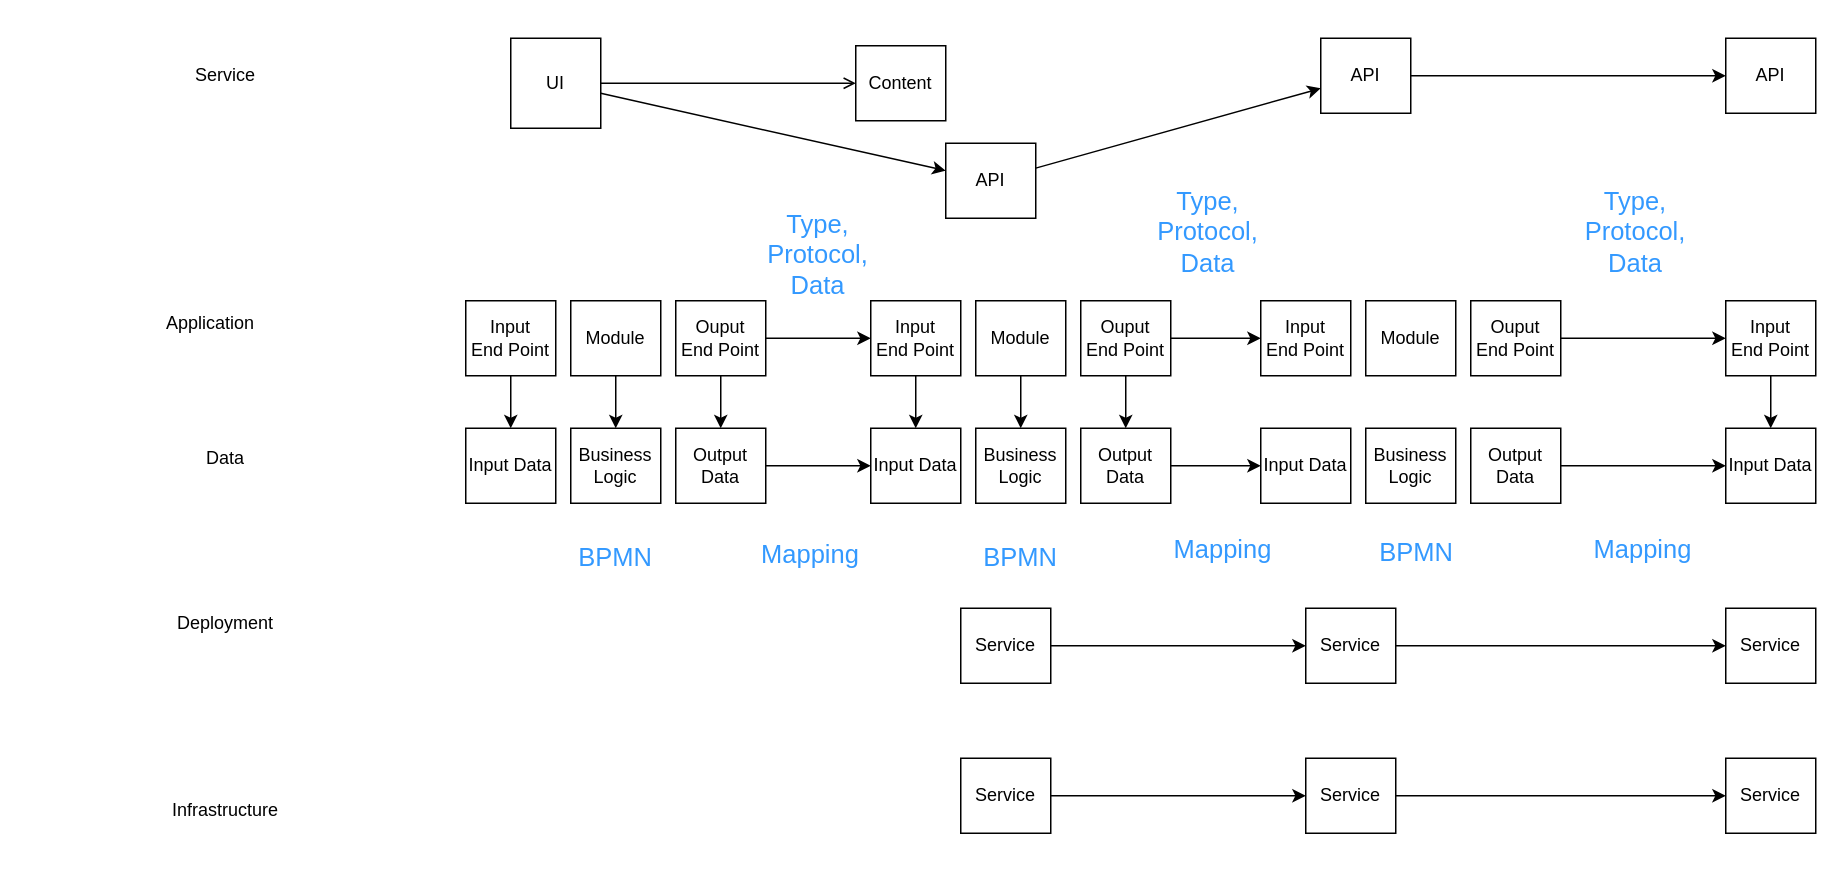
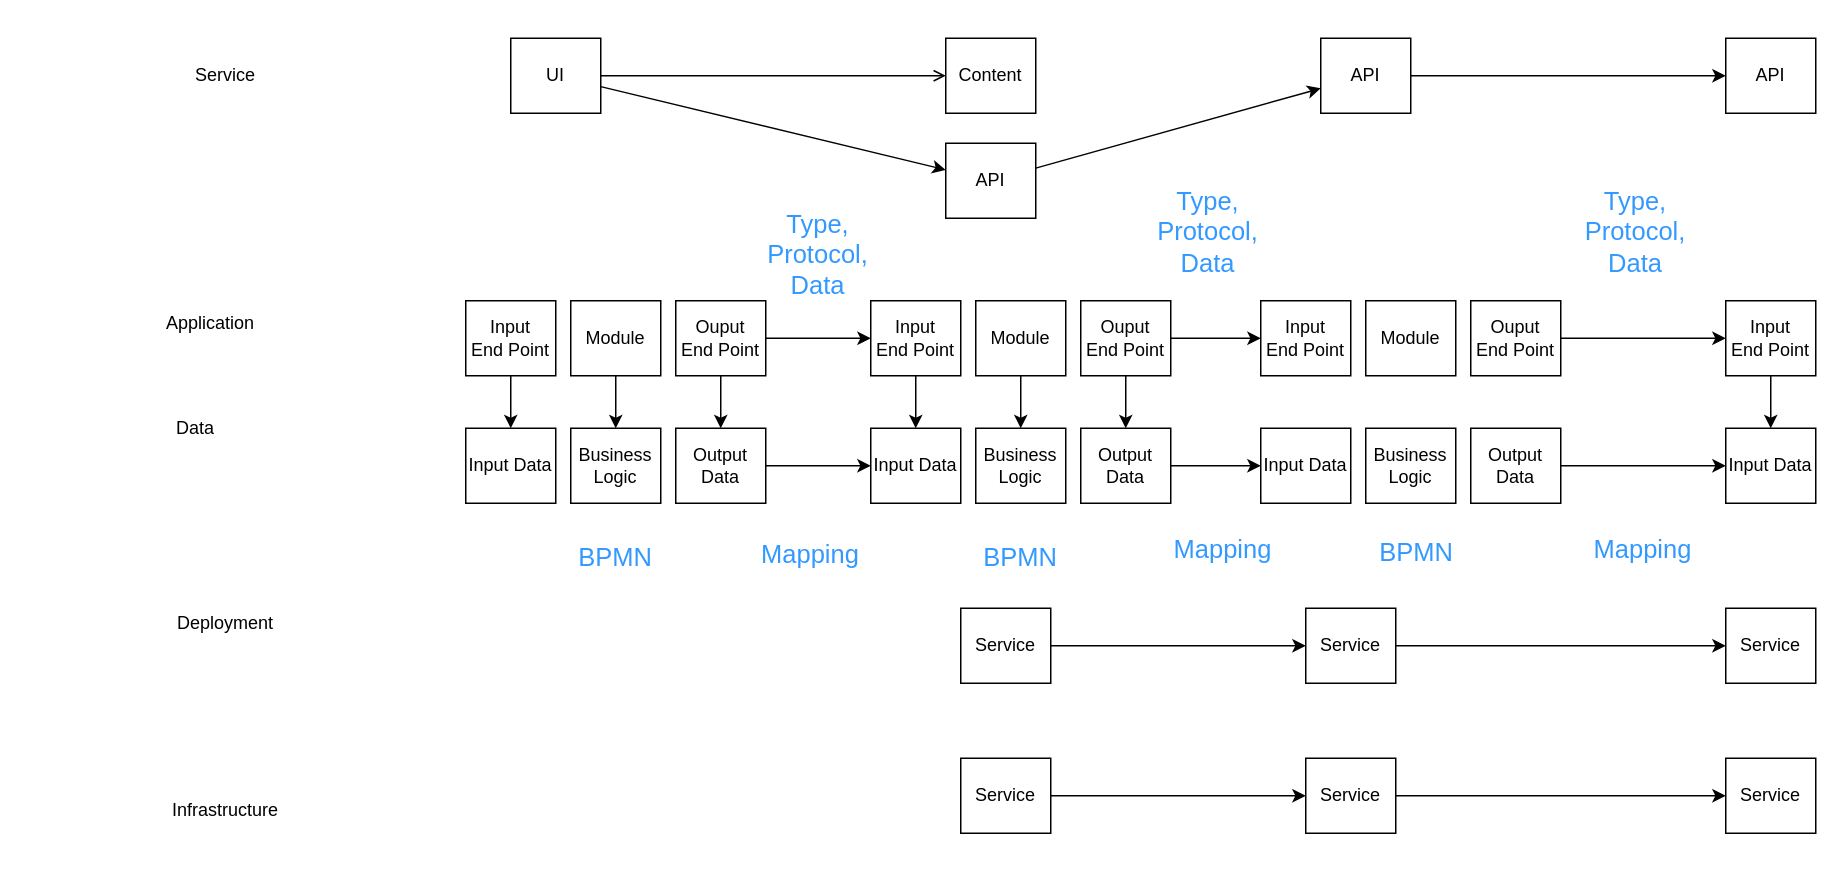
  <mxCell id="0" />
  <mxCell id="1" parent="0" />
  <mxCell id="2" style="edgeStyle=none;rounded=0;orthogonalLoop=1;jettySize=auto;html=1;fontSize=17;fontColor=#3399FF;" edge="1" parent="1" source="4" target="7"><mxGeometry relative="1" as="geometry" /></mxCell>
  <mxCell id="3" style="edgeStyle=none;rounded=0;orthogonalLoop=1;jettySize=auto;html=1;fontSize=17;fontColor=#3399FF;endArrow=open;" edge="1" parent="1" source="4" target="5"><mxGeometry relative="1" as="geometry" /></mxCell>
- <mxCell id="4" value="UI" style="rounded=0;whiteSpace=wrap;html=1;" vertex="1" parent="1"><mxGeometry x="340" y="25" width="60" height="60" as="geometry" /></mxCell>
- <mxCell id="5" value="Content" style="rounded=0;whiteSpace=wrap;html=1;" vertex="1" parent="1"><mxGeometry x="570" y="30" width="60" height="50" as="geometry" /></mxCell>
+ <mxCell id="4" value="UI" style="rounded=0;whiteSpace=wrap;html=1;" vertex="1" parent="1"><mxGeometry x="340" y="25" width="60" height="50" as="geometry" /></mxCell>
+ <mxCell id="5" value="Content" style="rounded=0;whiteSpace=wrap;html=1;" vertex="1" parent="1"><mxGeometry x="630" y="25" width="60" height="50" as="geometry" /></mxCell>
  <mxCell id="6" style="edgeStyle=none;rounded=0;orthogonalLoop=1;jettySize=auto;html=1;fontSize=17;fontColor=#3399FF;" edge="1" parent="1" source="7" target="9"><mxGeometry relative="1" as="geometry" /></mxCell>
  <mxCell id="7" value="API" style="rounded=0;whiteSpace=wrap;html=1;" vertex="1" parent="1"><mxGeometry x="630" y="95" width="60" height="50" as="geometry" /></mxCell>
  <mxCell id="8" style="edgeStyle=none;rounded=0;orthogonalLoop=1;jettySize=auto;html=1;fontSize=17;fontColor=#3399FF;" edge="1" parent="1" source="9" target="10"><mxGeometry relative="1" as="geometry" /></mxCell>
  <mxCell id="9" value="API" style="rounded=0;whiteSpace=wrap;html=1;" vertex="1" parent="1"><mxGeometry x="880" y="25" width="60" height="50" as="geometry" /></mxCell>
  <mxCell id="10" value="API" style="rounded=0;whiteSpace=wrap;html=1;" vertex="1" parent="1"><mxGeometry x="1150" y="25" width="60" height="50" as="geometry" /></mxCell>
  <mxCell id="11" value="Service" style="text;html=1;strokeColor=none;fillColor=none;align=center;verticalAlign=middle;whiteSpace=wrap;rounded=0;" vertex="1" parent="1"><mxGeometry x="30" y="20" width="240" height="60" as="geometry" /></mxCell>
  <mxCell id="12" value="Application" style="text;html=1;strokeColor=none;fillColor=none;align=center;verticalAlign=middle;whiteSpace=wrap;rounded=0;" vertex="1" parent="1"><mxGeometry x="20" y="185" width="240" height="60" as="geometry" /></mxCell>
  <mxCell id="13" value="Deployment" style="text;html=1;strokeColor=none;fillColor=none;align=center;verticalAlign=middle;whiteSpace=wrap;rounded=0;" vertex="1" parent="1"><mxGeometry x="30" y="385" width="240" height="60" as="geometry" /></mxCell>
- <mxCell id="14" value="Data" style="text;html=1;strokeColor=none;fillColor=none;align=center;verticalAlign=middle;whiteSpace=wrap;rounded=0;" vertex="1" parent="1"><mxGeometry x="30" y="275" width="240" height="60" as="geometry" /></mxCell>
+ <mxCell id="14" value="Data" style="text;html=1;strokeColor=none;fillColor=none;align=center;verticalAlign=middle;whiteSpace=wrap;rounded=0;" vertex="1" parent="1"><mxGeometry x="10" y="255" width="240" height="60" as="geometry" /></mxCell>
  <mxCell id="15" value="Infrastructure" style="text;html=1;strokeColor=none;fillColor=none;align=center;verticalAlign=middle;whiteSpace=wrap;rounded=0;" vertex="1" parent="1"><mxGeometry x="30" y="510" width="240" height="60" as="geometry" /></mxCell>
  <mxCell id="16" style="edgeStyle=none;rounded=0;orthogonalLoop=1;jettySize=auto;html=1;fontSize=17;fontColor=#3399FF;" edge="1" parent="1" source="17" target="23"><mxGeometry relative="1" as="geometry" /></mxCell>
  <mxCell id="17" value="Input&lt;br&gt;End Point" style="rounded=0;whiteSpace=wrap;html=1;" vertex="1" parent="1"><mxGeometry x="580" y="200" width="60" height="50" as="geometry" /></mxCell>
  <mxCell id="18" style="edgeStyle=none;rounded=0;orthogonalLoop=1;jettySize=auto;html=1;fontSize=17;fontColor=#3399FF;" edge="1" parent="1" source="19" target="26"><mxGeometry relative="1" as="geometry" /></mxCell>
  <mxCell id="19" value="Module" style="rounded=0;whiteSpace=wrap;html=1;" vertex="1" parent="1"><mxGeometry x="650" y="200" width="60" height="50" as="geometry" /></mxCell>
  <mxCell id="20" style="edgeStyle=none;rounded=0;orthogonalLoop=1;jettySize=auto;html=1;fontSize=17;fontColor=#3399FF;" edge="1" parent="1" source="22" target="25"><mxGeometry relative="1" as="geometry" /></mxCell>
  <mxCell id="21" style="edgeStyle=none;rounded=0;orthogonalLoop=1;jettySize=auto;html=1;fontSize=17;fontColor=#3399FF;" edge="1" parent="1" source="22" target="31"><mxGeometry relative="1" as="geometry" /></mxCell>
  <mxCell id="22" value="Ouput&lt;br&gt;End Point" style="rounded=0;whiteSpace=wrap;html=1;" vertex="1" parent="1"><mxGeometry x="720" y="200" width="60" height="50" as="geometry" /></mxCell>
  <mxCell id="23" value="Input Data" style="rounded=0;whiteSpace=wrap;html=1;" vertex="1" parent="1"><mxGeometry x="580" y="285" width="60" height="50" as="geometry" /></mxCell>
  <mxCell id="24" style="edgeStyle=none;rounded=0;orthogonalLoop=1;jettySize=auto;html=1;fontSize=17;fontColor=#3399FF;" edge="1" parent="1" source="25" target="37"><mxGeometry relative="1" as="geometry" /></mxCell>
  <mxCell id="25" value="Output Data" style="rounded=0;whiteSpace=wrap;html=1;" vertex="1" parent="1"><mxGeometry x="720" y="285" width="60" height="50" as="geometry" /></mxCell>
  <mxCell id="26" value="Business Logic" style="rounded=0;html=1;whiteSpace=wrap;" vertex="1" parent="1"><mxGeometry x="650" y="285" width="60" height="50" as="geometry" /></mxCell>
  <mxCell id="27" style="edgeStyle=none;rounded=0;orthogonalLoop=1;jettySize=auto;html=1;fontSize=17;fontColor=#3399FF;" edge="1" parent="1" source="28" target="54"><mxGeometry relative="1" as="geometry" /></mxCell>
  <mxCell id="28" value="Service" style="rounded=0;html=1;whiteSpace=wrap;" vertex="1" parent="1"><mxGeometry x="640" y="405" width="60" height="50" as="geometry" /></mxCell>
  <mxCell id="29" style="edgeStyle=none;rounded=0;orthogonalLoop=1;jettySize=auto;html=1;fontSize=17;fontColor=#3399FF;" edge="1" parent="1" source="30" target="57"><mxGeometry relative="1" as="geometry" /></mxCell>
  <mxCell id="30" value="Service" style="rounded=0;html=1;whiteSpace=wrap;" vertex="1" parent="1"><mxGeometry x="640" y="505" width="60" height="50" as="geometry" /></mxCell>
  <mxCell id="31" value="Input&lt;br&gt;End Point" style="rounded=0;whiteSpace=wrap;html=1;" vertex="1" parent="1"><mxGeometry x="840" y="200" width="60" height="50" as="geometry" /></mxCell>
  <mxCell id="32" value="Module" style="rounded=0;whiteSpace=wrap;html=1;" vertex="1" parent="1"><mxGeometry x="910" y="200" width="60" height="50" as="geometry" /></mxCell>
  <mxCell id="33" style="edgeStyle=none;rounded=0;orthogonalLoop=1;jettySize=auto;html=1;fontSize=17;fontColor=#3399FF;" edge="1" parent="1" source="34" target="36"><mxGeometry relative="1" as="geometry" /></mxCell>
  <mxCell id="34" value="Ouput&lt;br&gt;End Point" style="rounded=0;whiteSpace=wrap;html=1;" vertex="1" parent="1"><mxGeometry x="980" y="200" width="60" height="50" as="geometry" /></mxCell>
  <mxCell id="35" style="edgeStyle=none;rounded=0;orthogonalLoop=1;jettySize=auto;html=1;fontSize=17;fontColor=#3399FF;" edge="1" parent="1" source="36" target="41"><mxGeometry relative="1" as="geometry" /></mxCell>
  <mxCell id="36" value="Input&lt;br&gt;End Point" style="rounded=0;whiteSpace=wrap;html=1;" vertex="1" parent="1"><mxGeometry x="1150" y="200" width="60" height="50" as="geometry" /></mxCell>
  <mxCell id="37" value="Input Data" style="rounded=0;whiteSpace=wrap;html=1;" vertex="1" parent="1"><mxGeometry x="840" y="285" width="60" height="50" as="geometry" /></mxCell>
  <mxCell id="38" style="edgeStyle=none;rounded=0;orthogonalLoop=1;jettySize=auto;html=1;fontSize=17;fontColor=#3399FF;" edge="1" parent="1" source="39" target="41"><mxGeometry relative="1" as="geometry" /></mxCell>
  <mxCell id="39" value="Output Data" style="rounded=0;whiteSpace=wrap;html=1;" vertex="1" parent="1"><mxGeometry x="980" y="285" width="60" height="50" as="geometry" /></mxCell>
  <mxCell id="40" value="Business Logic" style="rounded=0;html=1;whiteSpace=wrap;" vertex="1" parent="1"><mxGeometry x="910" y="285" width="60" height="50" as="geometry" /></mxCell>
  <mxCell id="41" value="Input Data" style="rounded=0;whiteSpace=wrap;html=1;" vertex="1" parent="1"><mxGeometry x="1150" y="285" width="60" height="50" as="geometry" /></mxCell>
  <mxCell id="42" style="edgeStyle=none;rounded=0;orthogonalLoop=1;jettySize=auto;html=1;fontSize=17;fontColor=#3399FF;" edge="1" parent="1" source="43" target="49"><mxGeometry relative="1" as="geometry" /></mxCell>
  <mxCell id="43" value="Input&lt;br&gt;End Point" style="rounded=0;whiteSpace=wrap;html=1;" vertex="1" parent="1"><mxGeometry x="310" y="200" width="60" height="50" as="geometry" /></mxCell>
  <mxCell id="44" style="edgeStyle=none;rounded=0;orthogonalLoop=1;jettySize=auto;html=1;fontSize=17;fontColor=#3399FF;" edge="1" parent="1" source="45" target="52"><mxGeometry relative="1" as="geometry" /></mxCell>
  <mxCell id="45" value="Module" style="rounded=0;whiteSpace=wrap;html=1;" vertex="1" parent="1"><mxGeometry x="380" y="200" width="60" height="50" as="geometry" /></mxCell>
  <mxCell id="46" style="edgeStyle=none;rounded=0;orthogonalLoop=1;jettySize=auto;html=1;fontSize=17;fontColor=#3399FF;" edge="1" parent="1" source="48" target="51"><mxGeometry relative="1" as="geometry" /></mxCell>
  <mxCell id="47" style="edgeStyle=none;rounded=0;orthogonalLoop=1;jettySize=auto;html=1;fontSize=17;fontColor=#3399FF;" edge="1" parent="1" source="48" target="17"><mxGeometry relative="1" as="geometry" /></mxCell>
  <mxCell id="48" value="Ouput&lt;br&gt;End Point" style="rounded=0;whiteSpace=wrap;html=1;" vertex="1" parent="1"><mxGeometry x="450" y="200" width="60" height="50" as="geometry" /></mxCell>
  <mxCell id="49" value="Input Data" style="rounded=0;whiteSpace=wrap;html=1;" vertex="1" parent="1"><mxGeometry x="310" y="285" width="60" height="50" as="geometry" /></mxCell>
  <mxCell id="50" style="edgeStyle=none;rounded=0;orthogonalLoop=1;jettySize=auto;html=1;fontSize=17;fontColor=#3399FF;" edge="1" parent="1" source="51" target="23"><mxGeometry relative="1" as="geometry" /></mxCell>
  <mxCell id="51" value="Output Data" style="rounded=0;whiteSpace=wrap;html=1;" vertex="1" parent="1"><mxGeometry x="450" y="285" width="60" height="50" as="geometry" /></mxCell>
  <mxCell id="52" value="Business Logic" style="rounded=0;html=1;whiteSpace=wrap;" vertex="1" parent="1"><mxGeometry x="380" y="285" width="60" height="50" as="geometry" /></mxCell>
  <mxCell id="53" style="edgeStyle=none;rounded=0;orthogonalLoop=1;jettySize=auto;html=1;fontSize=17;fontColor=#3399FF;" edge="1" parent="1" source="54" target="55"><mxGeometry relative="1" as="geometry" /></mxCell>
  <mxCell id="54" value="Service" style="rounded=0;html=1;whiteSpace=wrap;" vertex="1" parent="1"><mxGeometry x="870" y="405" width="60" height="50" as="geometry" /></mxCell>
  <mxCell id="55" value="Service" style="rounded=0;html=1;whiteSpace=wrap;" vertex="1" parent="1"><mxGeometry x="1150" y="405" width="60" height="50" as="geometry" /></mxCell>
  <mxCell id="56" style="edgeStyle=none;rounded=0;orthogonalLoop=1;jettySize=auto;html=1;fontSize=17;fontColor=#3399FF;" edge="1" parent="1" source="57" target="58"><mxGeometry relative="1" as="geometry" /></mxCell>
  <mxCell id="57" value="Service" style="rounded=0;html=1;whiteSpace=wrap;" vertex="1" parent="1"><mxGeometry x="870" y="505" width="60" height="50" as="geometry" /></mxCell>
  <mxCell id="58" value="Service" style="rounded=0;html=1;whiteSpace=wrap;" vertex="1" parent="1"><mxGeometry x="1150" y="505" width="60" height="50" as="geometry" /></mxCell>
  <mxCell id="59" value="Type, Protocol,&lt;br&gt;Data" style="text;html=1;strokeColor=none;fillColor=none;align=center;verticalAlign=middle;whiteSpace=wrap;rounded=0;fontSize=17;fontColor=#3399FF;" vertex="1" parent="1"><mxGeometry x="500" y="145" width="90" height="50" as="geometry" /></mxCell>
  <mxCell id="60" value="Type, Protocol,&lt;br&gt;Data" style="text;html=1;strokeColor=none;fillColor=none;align=center;verticalAlign=middle;whiteSpace=wrap;rounded=0;fontSize=17;fontColor=#3399FF;" vertex="1" parent="1"><mxGeometry x="750" y="125" width="110" height="60" as="geometry" /></mxCell>
  <mxCell id="61" value="Mapping" style="text;html=1;strokeColor=none;fillColor=none;align=center;verticalAlign=middle;whiteSpace=wrap;rounded=0;fontSize=17;fontColor=#3399FF;" vertex="1" parent="1"><mxGeometry x="495" y="345" width="90" height="50" as="geometry" /></mxCell>
  <mxCell id="62" value="BPMN" style="text;html=1;strokeColor=none;fillColor=none;align=center;verticalAlign=middle;whiteSpace=wrap;rounded=0;fontSize=17;fontColor=#3399FF;" vertex="1" parent="1"><mxGeometry x="636" y="348" width="88" height="47" as="geometry" /></mxCell>
  <mxCell id="63" value="Type, Protocol,&lt;br&gt;Data" style="text;html=1;strokeColor=none;fillColor=none;align=center;verticalAlign=middle;whiteSpace=wrap;rounded=0;fontSize=17;fontColor=#3399FF;" vertex="1" parent="1"><mxGeometry x="1040" y="125" width="100" height="60" as="geometry" /></mxCell>
  <mxCell id="64" value="BPMN" style="text;html=1;strokeColor=none;fillColor=none;align=center;verticalAlign=middle;whiteSpace=wrap;rounded=0;fontSize=17;fontColor=#3399FF;" vertex="1" parent="1"><mxGeometry x="900" y="345" width="88" height="47" as="geometry" /></mxCell>
  <mxCell id="65" value="BPMN" style="text;html=1;strokeColor=none;fillColor=none;align=center;verticalAlign=middle;whiteSpace=wrap;rounded=0;fontSize=17;fontColor=#3399FF;" vertex="1" parent="1"><mxGeometry x="366" y="348" width="88" height="47" as="geometry" /></mxCell>
  <mxCell id="66" value="Mapping" style="text;html=1;strokeColor=none;fillColor=none;align=center;verticalAlign=middle;whiteSpace=wrap;rounded=0;fontSize=17;fontColor=#3399FF;" vertex="1" parent="1"><mxGeometry x="770" y="342" width="90" height="50" as="geometry" /></mxCell>
  <mxCell id="67" value="Mapping" style="text;html=1;strokeColor=none;fillColor=none;align=center;verticalAlign=middle;whiteSpace=wrap;rounded=0;fontSize=17;fontColor=#3399FF;" vertex="1" parent="1"><mxGeometry x="1050" y="342" width="90" height="50" as="geometry" /></mxCell>
